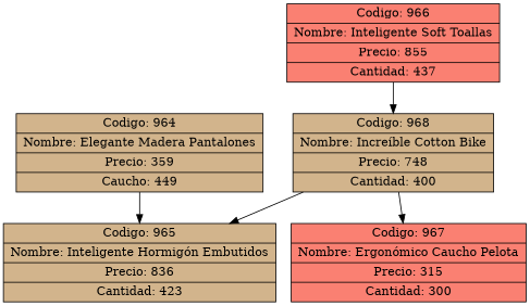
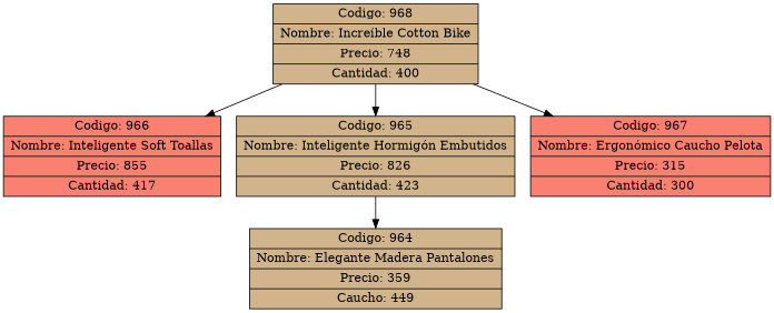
  digraph {
    node [fillcolor=tan shape=record style=filled]
-   n1 [fillcolor=salmon label="{ Codigo: 966 | Nombre: Inteligente Soft Toallas | Precio: 855 | Cantidad: 437}"]
+   n1 [fillcolor=salmon label="{ Codigo: 966 | Nombre: Inteligente Soft Toallas | Precio: 855 | Cantidad: 417}"]
    n2 [label="{ Codigo: 968 | Nombre: Increíble Cotton Bike | Precio: 748 | Cantidad: 400}"]
-   n3 [label="{ Codigo: 965 | Nombre: Inteligente Hormigón Embutidos | Precio: 836 | Cantidad: 423}"]
+   n3 [label="{ Codigo: 965 | Nombre: Inteligente Hormigón Embutidos | Precio: 826 | Cantidad: 423}"]
    n4 [label="{ Codigo: 964 | Nombre: Elegante Madera Pantalones | Precio: 359 | Caucho: 449}"]
    n5 [fillcolor=salmon label="{ Codigo: 967 | Nombre: Ergonómico Caucho Pelota | Precio: 315 | Cantidad: 300}"]
-   n1 -> n2
+   n2 -> n1
    n2 -> n3
    n2 -> n5
-   n4 -> n3
+   n3 -> n4
  }
